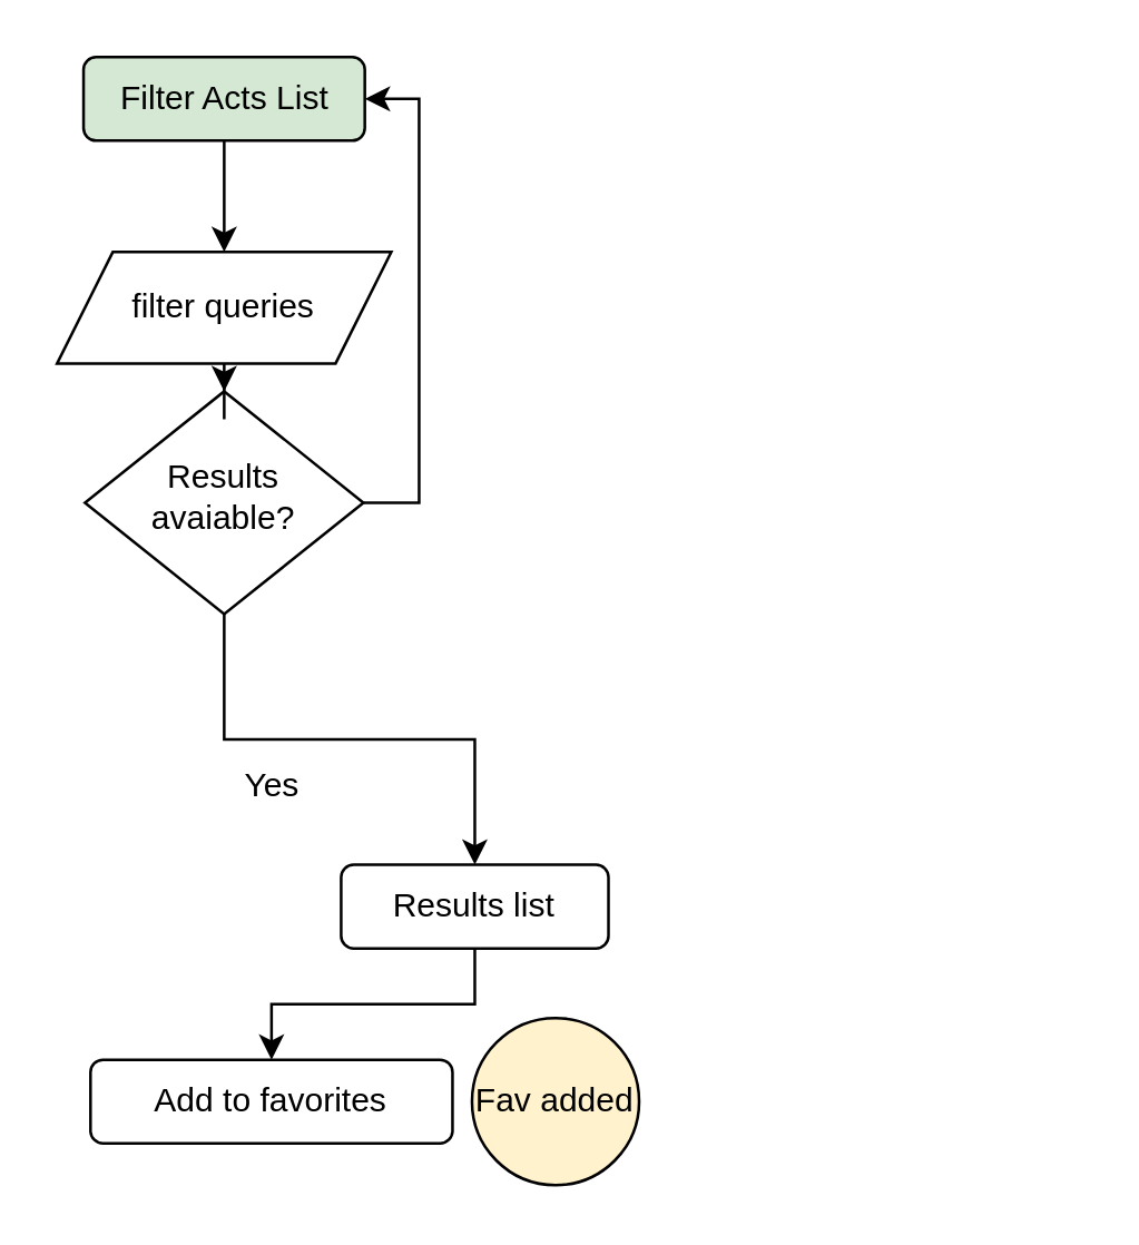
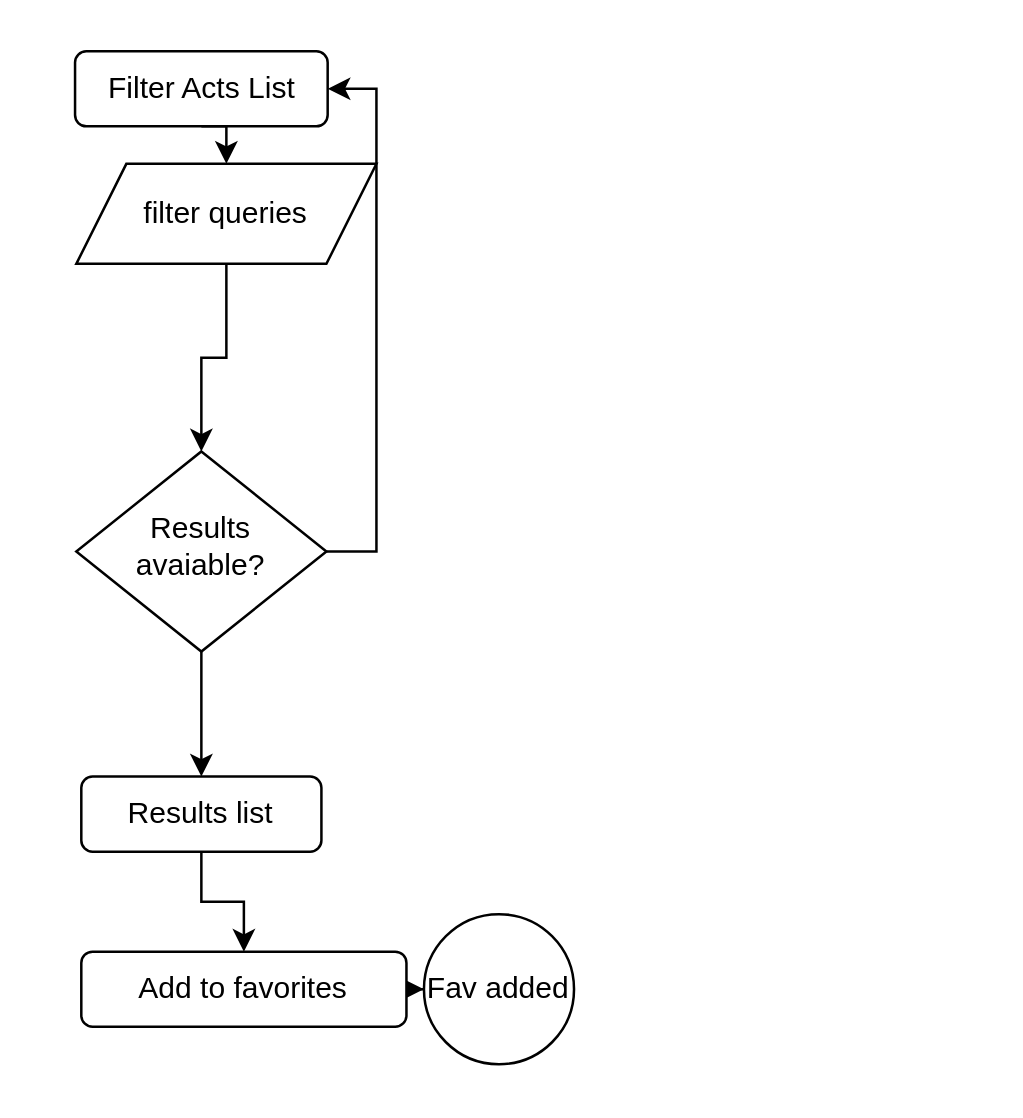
  <mxCell id="0" />
  <mxCell id="1" parent="0" />
  <mxCell id="2" style="edgeStyle=orthogonalEdgeStyle;rounded=0;orthogonalLoop=1;jettySize=auto;html=1;exitX=1;exitY=0.5;exitDx=0;exitDy=0;entryX=1;entryY=0.5;entryDx=0;entryDy=0;" parent="1" source="4" target="7" edge="1"><mxGeometry relative="1" as="geometry"><mxPoint x="189" y="220" as="targetPoint" /></mxGeometry></mxCell>
  <mxCell id="3" style="edgeStyle=orthogonalEdgeStyle;rounded=0;orthogonalLoop=1;jettySize=auto;html=1;exitX=0.5;exitY=1;exitDx=0;exitDy=0;entryX=0.5;entryY=0;entryDx=0;entryDy=0;" parent="1" source="4" target="11" edge="1"><mxGeometry relative="1" as="geometry"><mxPoint x="59" y="350" as="targetPoint" /></mxGeometry></mxCell>
- <mxCell id="4" value="Results avaiable?" style="rhombus;whiteSpace=wrap;html=1;shadow=0;fontFamily=Helvetica;fontSize=12;align=center;strokeWidth=1;spacing=6;spacingTop=-4;" parent="1" vertex="1"><mxGeometry x="30" y="140" width="100" height="80" as="geometry" /></mxCell>
+ <mxCell id="4" value="Results avaiable?" style="rhombus;whiteSpace=wrap;html=1;shadow=0;fontFamily=Helvetica;fontSize=12;align=center;strokeWidth=1;spacing=6;spacingTop=-4;" parent="1" vertex="1"><mxGeometry x="30" y="180" width="100" height="80" as="geometry" /></mxCell>
  <mxCell id="5" value="" style="edgeStyle=orthogonalEdgeStyle;rounded=0;orthogonalLoop=1;jettySize=auto;html=1;exitX=0.5;exitY=1;exitDx=0;exitDy=0;" parent="1" source="8" target="4" edge="1"><mxGeometry relative="1" as="geometry" /></mxCell>
  <mxCell id="6" style="edgeStyle=orthogonalEdgeStyle;rounded=0;orthogonalLoop=1;jettySize=auto;html=1;exitX=0.5;exitY=1;exitDx=0;exitDy=0;entryX=0.5;entryY=0;entryDx=0;entryDy=0;" parent="1" source="7" target="8" edge="1"><mxGeometry relative="1" as="geometry" /></mxCell>
- <mxCell id="7" value="Filter Acts List" style="rounded=1;whiteSpace=wrap;html=1;fontSize=12;glass=0;strokeWidth=1;shadow=0;fillColor=#d5e8d4;" parent="1" vertex="1"><mxGeometry x="29.5" y="20" width="101" height="30" as="geometry" /></mxCell>
- <mxCell id="8" value="filter queries" style="shape=parallelogram;perimeter=parallelogramPerimeter;whiteSpace=wrap;html=1;fixedSize=1;" parent="1" vertex="1"><mxGeometry x="20" y="90" width="120" height="40" as="geometry" /></mxCell>
- <mxCell id="9" value="Yes" style="text;html=1;align=center;verticalAlign=middle;resizable=0;points=[];autosize=1;strokeColor=none;fillColor=none;" parent="1" vertex="1"><mxGeometry x="77" y="272" width="40" height="20" as="geometry" /></mxCell>
+ <mxCell id="7" value="Filter Acts List" style="rounded=1;whiteSpace=wrap;html=1;fontSize=12;glass=0;strokeWidth=1;shadow=0;" parent="1" vertex="1"><mxGeometry x="29.5" y="20" width="101" height="30" as="geometry" /></mxCell>
+ <mxCell id="8" value="filter queries" style="shape=parallelogram;perimeter=parallelogramPerimeter;whiteSpace=wrap;html=1;fixedSize=1;" parent="1" vertex="1"><mxGeometry x="30" y="65" width="120" height="40" as="geometry" /></mxCell>
  <mxCell id="10" style="edgeStyle=orthogonalEdgeStyle;rounded=0;orthogonalLoop=1;jettySize=auto;html=1;exitX=0.5;exitY=1;exitDx=0;exitDy=0;entryX=0.5;entryY=0;entryDx=0;entryDy=0;" parent="1" source="11" target="13" edge="1"><mxGeometry relative="1" as="geometry"><mxPoint x="169" y="325" as="targetPoint" /></mxGeometry></mxCell>
- <mxCell id="11" value="Results list" style="rounded=1;whiteSpace=wrap;html=1;fontSize=12;glass=0;strokeWidth=1;shadow=0;" parent="1" vertex="1"><mxGeometry x="122" y="310" width="96" height="30" as="geometry" /></mxCell>
+ <mxCell id="11" value="Results list" style="rounded=1;whiteSpace=wrap;html=1;fontSize=12;glass=0;strokeWidth=1;shadow=0;" parent="1" vertex="1"><mxGeometry x="32" y="310" width="96" height="30" as="geometry" /></mxCell>
+ <mxCell id="12" style="edgeStyle=orthogonalEdgeStyle;rounded=0;orthogonalLoop=1;jettySize=auto;html=1;exitX=1;exitY=0.5;exitDx=0;exitDy=0;" parent="1" source="13" target="15" edge="1"><mxGeometry relative="1" as="geometry"><mxPoint x="167" y="395" as="targetPoint" /></mxGeometry></mxCell>
  <mxCell id="13" value="Add to favorites " style="rounded=1;whiteSpace=wrap;html=1;fontSize=12;glass=0;strokeWidth=1;shadow=0;" parent="1" vertex="1"><mxGeometry x="32" y="380" width="130" height="30" as="geometry" /></mxCell>
  <mxCell id="14" style="edgeStyle=orthogonalEdgeStyle;rounded=0;orthogonalLoop=1;jettySize=auto;html=1;exitX=1;exitY=0.5;exitDx=0;exitDy=0;" parent="1" edge="1"><mxGeometry relative="1" as="geometry"><mxPoint x="247" y="395" as="sourcePoint" /></mxGeometry></mxCell>
- <mxCell id="15" value="Fav added" style="ellipse;whiteSpace=wrap;html=1;aspect=fixed;fillColor=#fff2cc;" parent="1" vertex="1"><mxGeometry x="169" y="365" width="60" height="60" as="geometry" /></mxCell>
+ <mxCell id="15" value="Fav added" style="ellipse;whiteSpace=wrap;html=1;aspect=fixed;" parent="1" vertex="1"><mxGeometry x="169" y="365" width="60" height="60" as="geometry" /></mxCell>
  <mxCell id="16" style="edgeStyle=orthogonalEdgeStyle;rounded=0;orthogonalLoop=1;jettySize=auto;html=1;exitX=0.5;exitY=1;exitDx=0;exitDy=0;entryX=0.348;entryY=1;entryDx=0;entryDy=0;entryPerimeter=0;" parent="1" edge="1"><mxGeometry relative="1" as="geometry"><mxPoint x="191.8" y="415" as="targetPoint" /></mxGeometry></mxCell>
  <mxCell id="17" style="edgeStyle=orthogonalEdgeStyle;rounded=0;orthogonalLoop=1;jettySize=auto;html=1;exitX=1;exitY=0.5;exitDx=0;exitDy=0;entryX=0;entryY=0.5;entryDx=0;entryDy=0;" parent="1" edge="1"><mxGeometry relative="1" as="geometry"><mxPoint x="387" y="395" as="sourcePoint" /></mxGeometry></mxCell>
